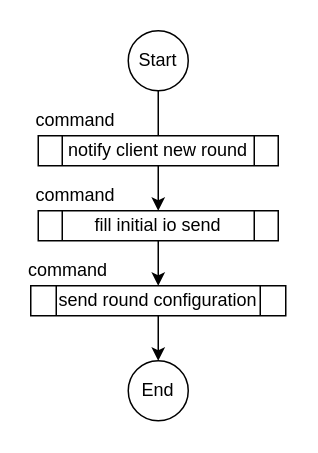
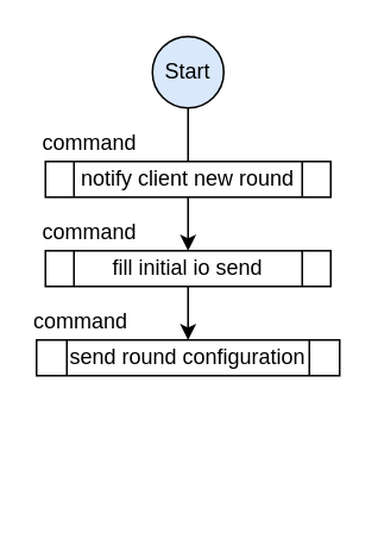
  <mxCell id="0" />
  <mxCell id="1" parent="0" />
  <mxCell id="2" style="edgeStyle=orthogonalEdgeStyle;rounded=0;orthogonalLoop=1;jettySize=auto;html=1;entryX=0.5;entryY=0;entryDx=0;entryDy=0;endArrow=none;" edge="1" parent="1" source="3" target="6"><mxGeometry relative="1" as="geometry" /></mxCell>
- <mxCell id="3" value="Start" style="ellipse;whiteSpace=wrap;html=1;aspect=fixed;" vertex="1" parent="1"><mxGeometry x="85" y="20" width="40" height="40" as="geometry" /></mxCell>
+ <mxCell id="3" value="Start" style="ellipse;whiteSpace=wrap;html=1;aspect=fixed;fillColor=#dae8fc;" vertex="1" parent="1"><mxGeometry x="85" y="20" width="40" height="40" as="geometry" /></mxCell>
  <mxCell id="4" value="command" style="text;html=1;strokeColor=none;fillColor=none;align=center;verticalAlign=middle;whiteSpace=wrap;rounded=0;" vertex="1" parent="1"><mxGeometry x="25" y="70" width="50" height="20" as="geometry" /></mxCell>
  <mxCell id="5" style="edgeStyle=orthogonalEdgeStyle;rounded=0;orthogonalLoop=1;jettySize=auto;html=1;exitX=0.5;exitY=1;exitDx=0;exitDy=0;entryX=0.5;entryY=0;entryDx=0;entryDy=0;" edge="1" parent="1" source="6"><mxGeometry relative="1" as="geometry"><mxPoint x="105" y="140" as="targetPoint" /></mxGeometry></mxCell>
  <mxCell id="6" value="&lt;span&gt;notify client new round&lt;/span&gt;" style="shape=process;whiteSpace=wrap;html=1;backgroundOutline=1;" vertex="1" parent="1"><mxGeometry x="25" y="90" width="160" height="20" as="geometry" /></mxCell>
  <mxCell id="7" style="edgeStyle=orthogonalEdgeStyle;rounded=0;orthogonalLoop=1;jettySize=auto;html=1;entryX=0.5;entryY=0;entryDx=0;entryDy=0;" edge="1" parent="1" source="8" target="11"><mxGeometry relative="1" as="geometry" /></mxCell>
  <mxCell id="8" value="&lt;span&gt;fill initial io send&lt;/span&gt;" style="shape=process;whiteSpace=wrap;html=1;backgroundOutline=1;" vertex="1" parent="1"><mxGeometry x="25" y="140" width="160" height="20" as="geometry" /></mxCell>
  <mxCell id="9" value="command" style="text;html=1;strokeColor=none;fillColor=none;align=center;verticalAlign=middle;whiteSpace=wrap;rounded=0;" vertex="1" parent="1"><mxGeometry x="25" y="120" width="50" height="20" as="geometry" /></mxCell>
- <mxCell id="10" style="edgeStyle=orthogonalEdgeStyle;rounded=0;orthogonalLoop=1;jettySize=auto;html=1;entryX=0.5;entryY=0;entryDx=0;entryDy=0;" edge="1" parent="1" source="11" target="13"><mxGeometry relative="1" as="geometry" /></mxCell>
  <mxCell id="11" value="&lt;span&gt;send round configuration&lt;/span&gt;" style="shape=process;whiteSpace=wrap;html=1;backgroundOutline=1;" vertex="1" parent="1"><mxGeometry x="20" y="190" width="170" height="20" as="geometry" /></mxCell>
  <mxCell id="12" value="command" style="text;html=1;strokeColor=none;fillColor=none;align=center;verticalAlign=middle;whiteSpace=wrap;rounded=0;" vertex="1" parent="1"><mxGeometry x="20" y="170" width="50" height="20" as="geometry" /></mxCell>
- <mxCell id="13" value="End" style="ellipse;whiteSpace=wrap;html=1;aspect=fixed;" vertex="1" parent="1"><mxGeometry x="85" y="240" width="40" height="40" as="geometry" /></mxCell>
